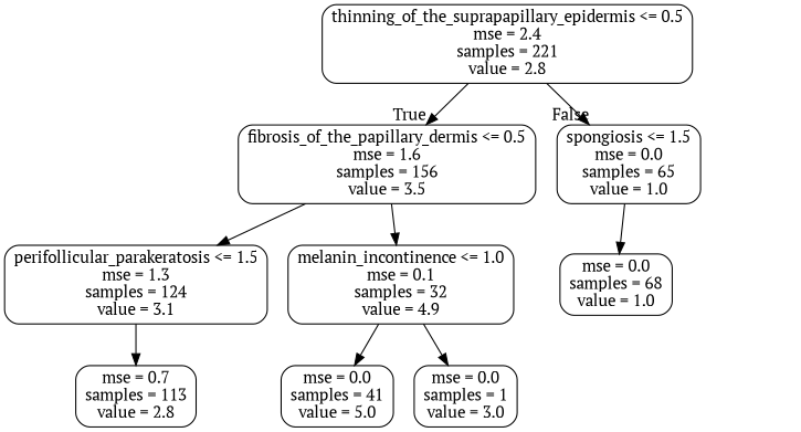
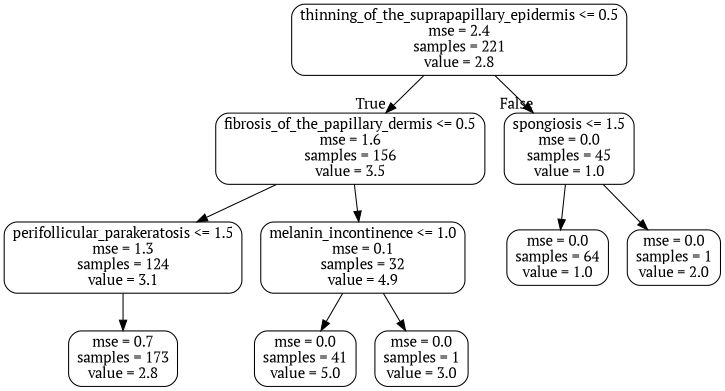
  digraph {
    fontname="PT Serif"
    node [color=black fontname="PT Serif" shape=box style=rounded]
    edge [fontname="PT Serif"]
    n1 [label="thinning_of_the_suprapapillary_epidermis <= 0.5\nmse = 2.4\nsamples = 221\nvalue = 2.8"]
    n2 [label="fibrosis_of_the_papillary_dermis <= 0.5\nmse = 1.6\nsamples = 156\nvalue = 3.5"]
-   n3 [label="spongiosis <= 1.5\nmse = 0.0\nsamples = 65\nvalue = 1.0"]
+   n3 [label="spongiosis <= 1.5\nmse = 0.0\nsamples = 45\nvalue = 1.0"]
    n4 [label="perifollicular_parakeratosis <= 1.5\nmse = 1.3\nsamples = 124\nvalue = 3.1"]
    n5 [label="melanin_incontinence <= 1.0\nmse = 0.1\nsamples = 32\nvalue = 4.9"]
-   n6 [label="mse = 0.0\nsamples = 68\nvalue = 1.0"]
-   n8 [label="mse = 0.7\nsamples = 113\nvalue = 2.8"]
+   n6 [label="mse = 0.0\nsamples = 64\nvalue = 1.0"]
+   n7 [label="mse = 0.0\nsamples = 1\nvalue = 2.0"]
+   n8 [label="mse = 0.7\nsamples = 173\nvalue = 2.8"]
    n9 [label="mse = 0.0\nsamples = 41\nvalue = 5.0"]
    n10 [label="mse = 0.0\nsamples = 1\nvalue = 3.0"]
    n1 -> n2 [headlabel=True labelangle=45 labeldistance=2.5]
    n1 -> n3 [headlabel=False labelangle=-45 labeldistance=2.5]
    n2 -> n4
    n2 -> n5
    n3 -> n6
+   n3 -> n7
    n4 -> n8
    n5 -> n9
    n5 -> n10
  }
